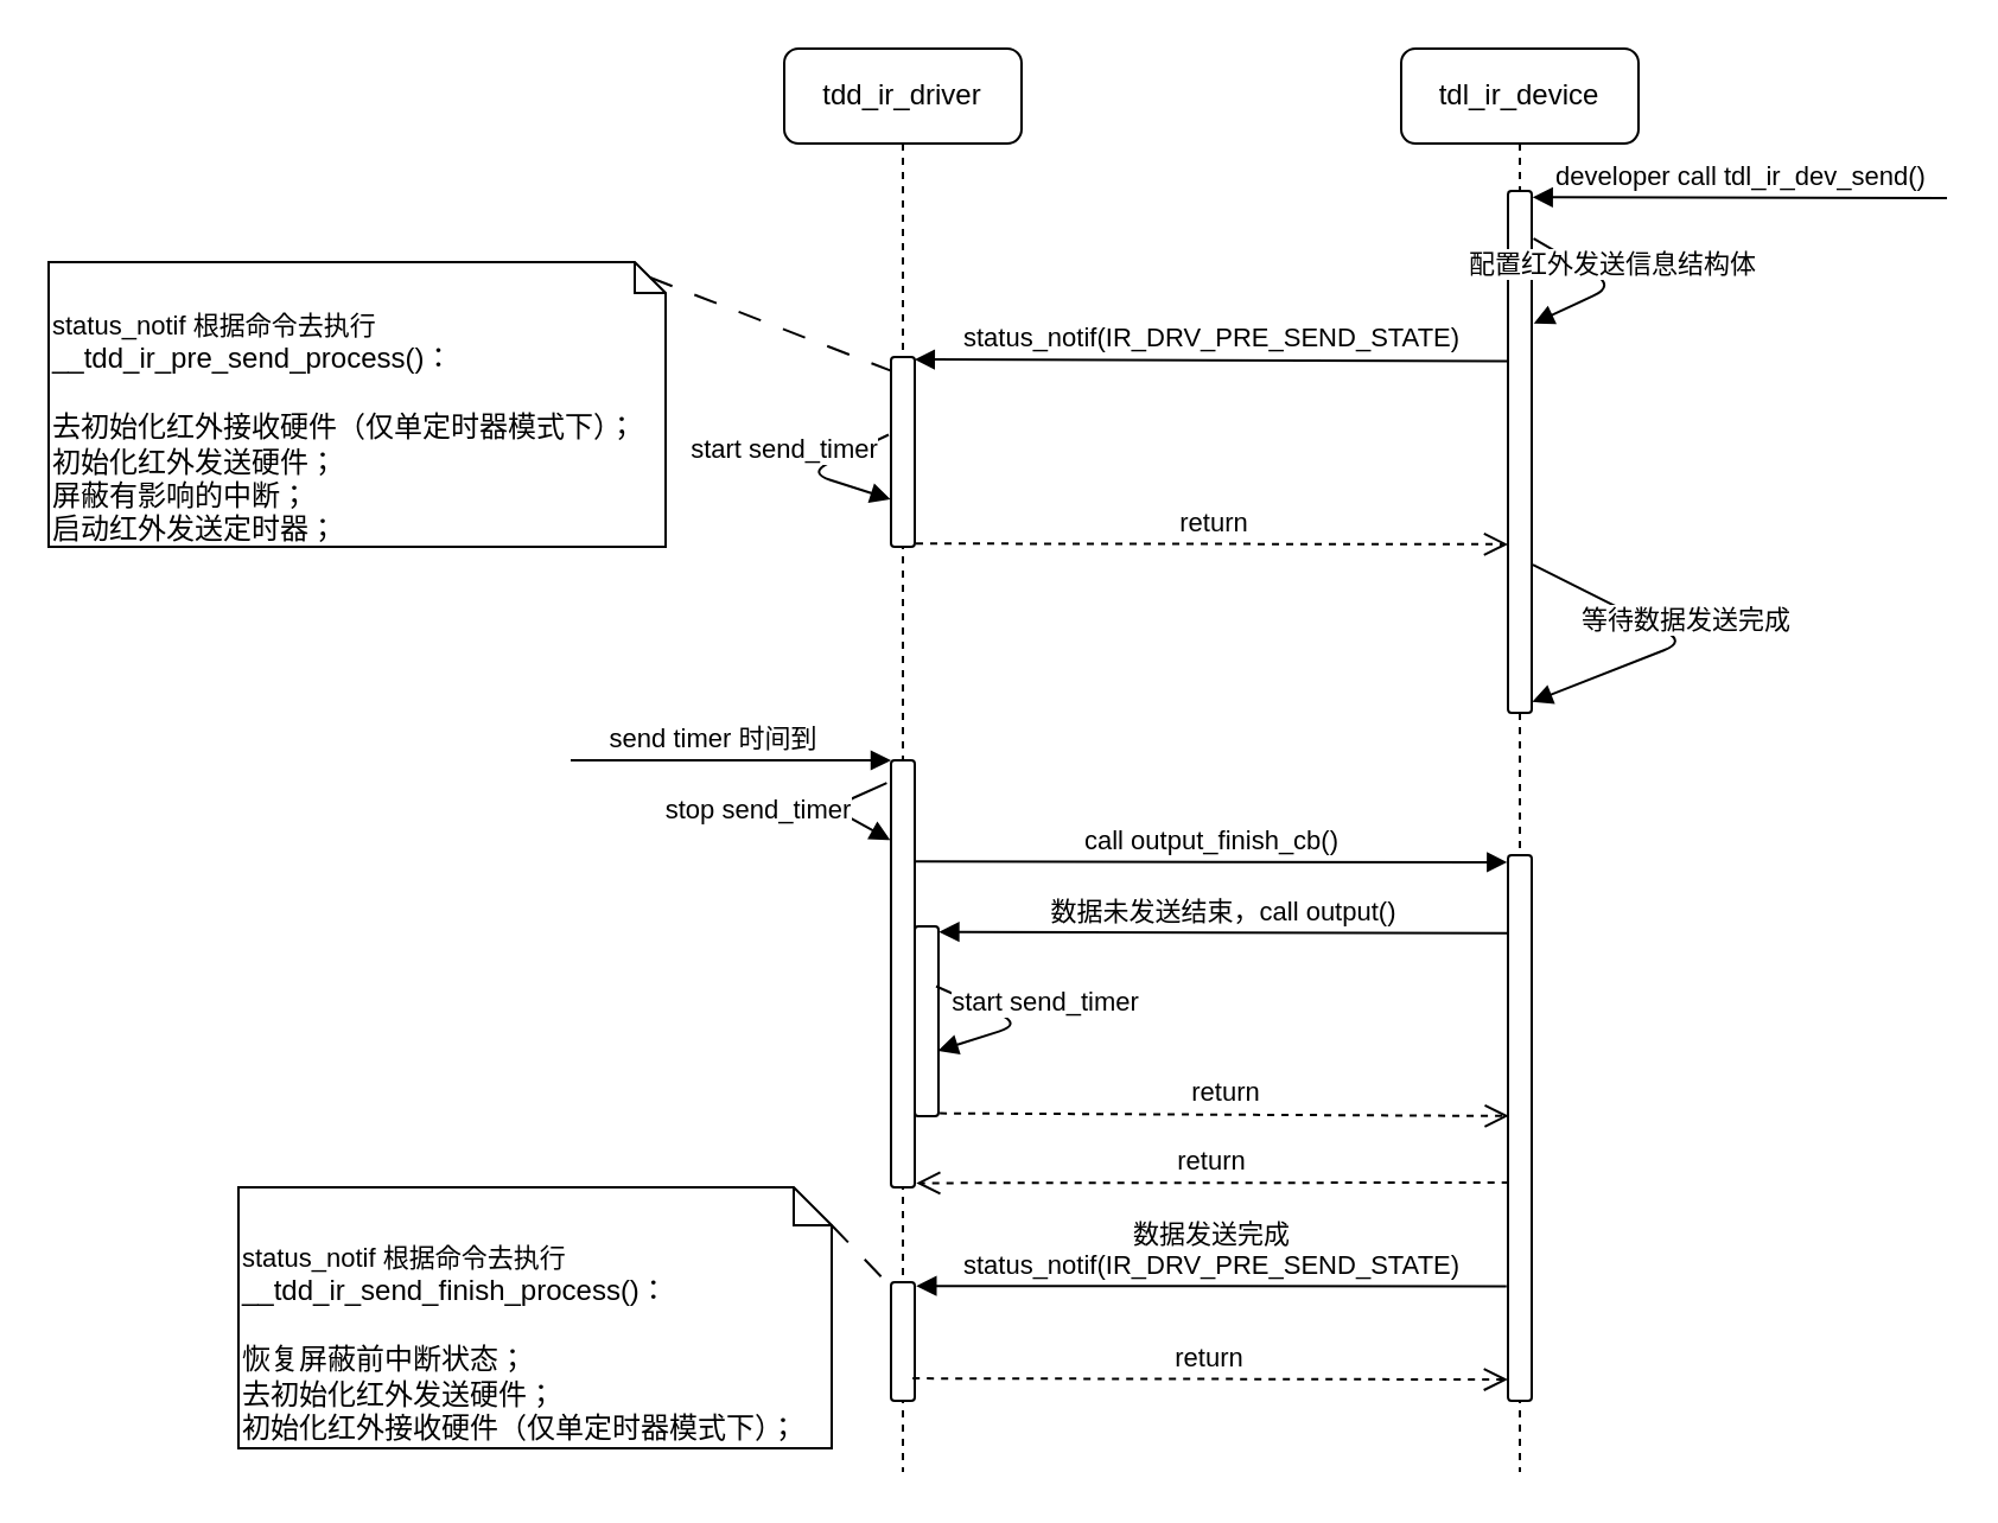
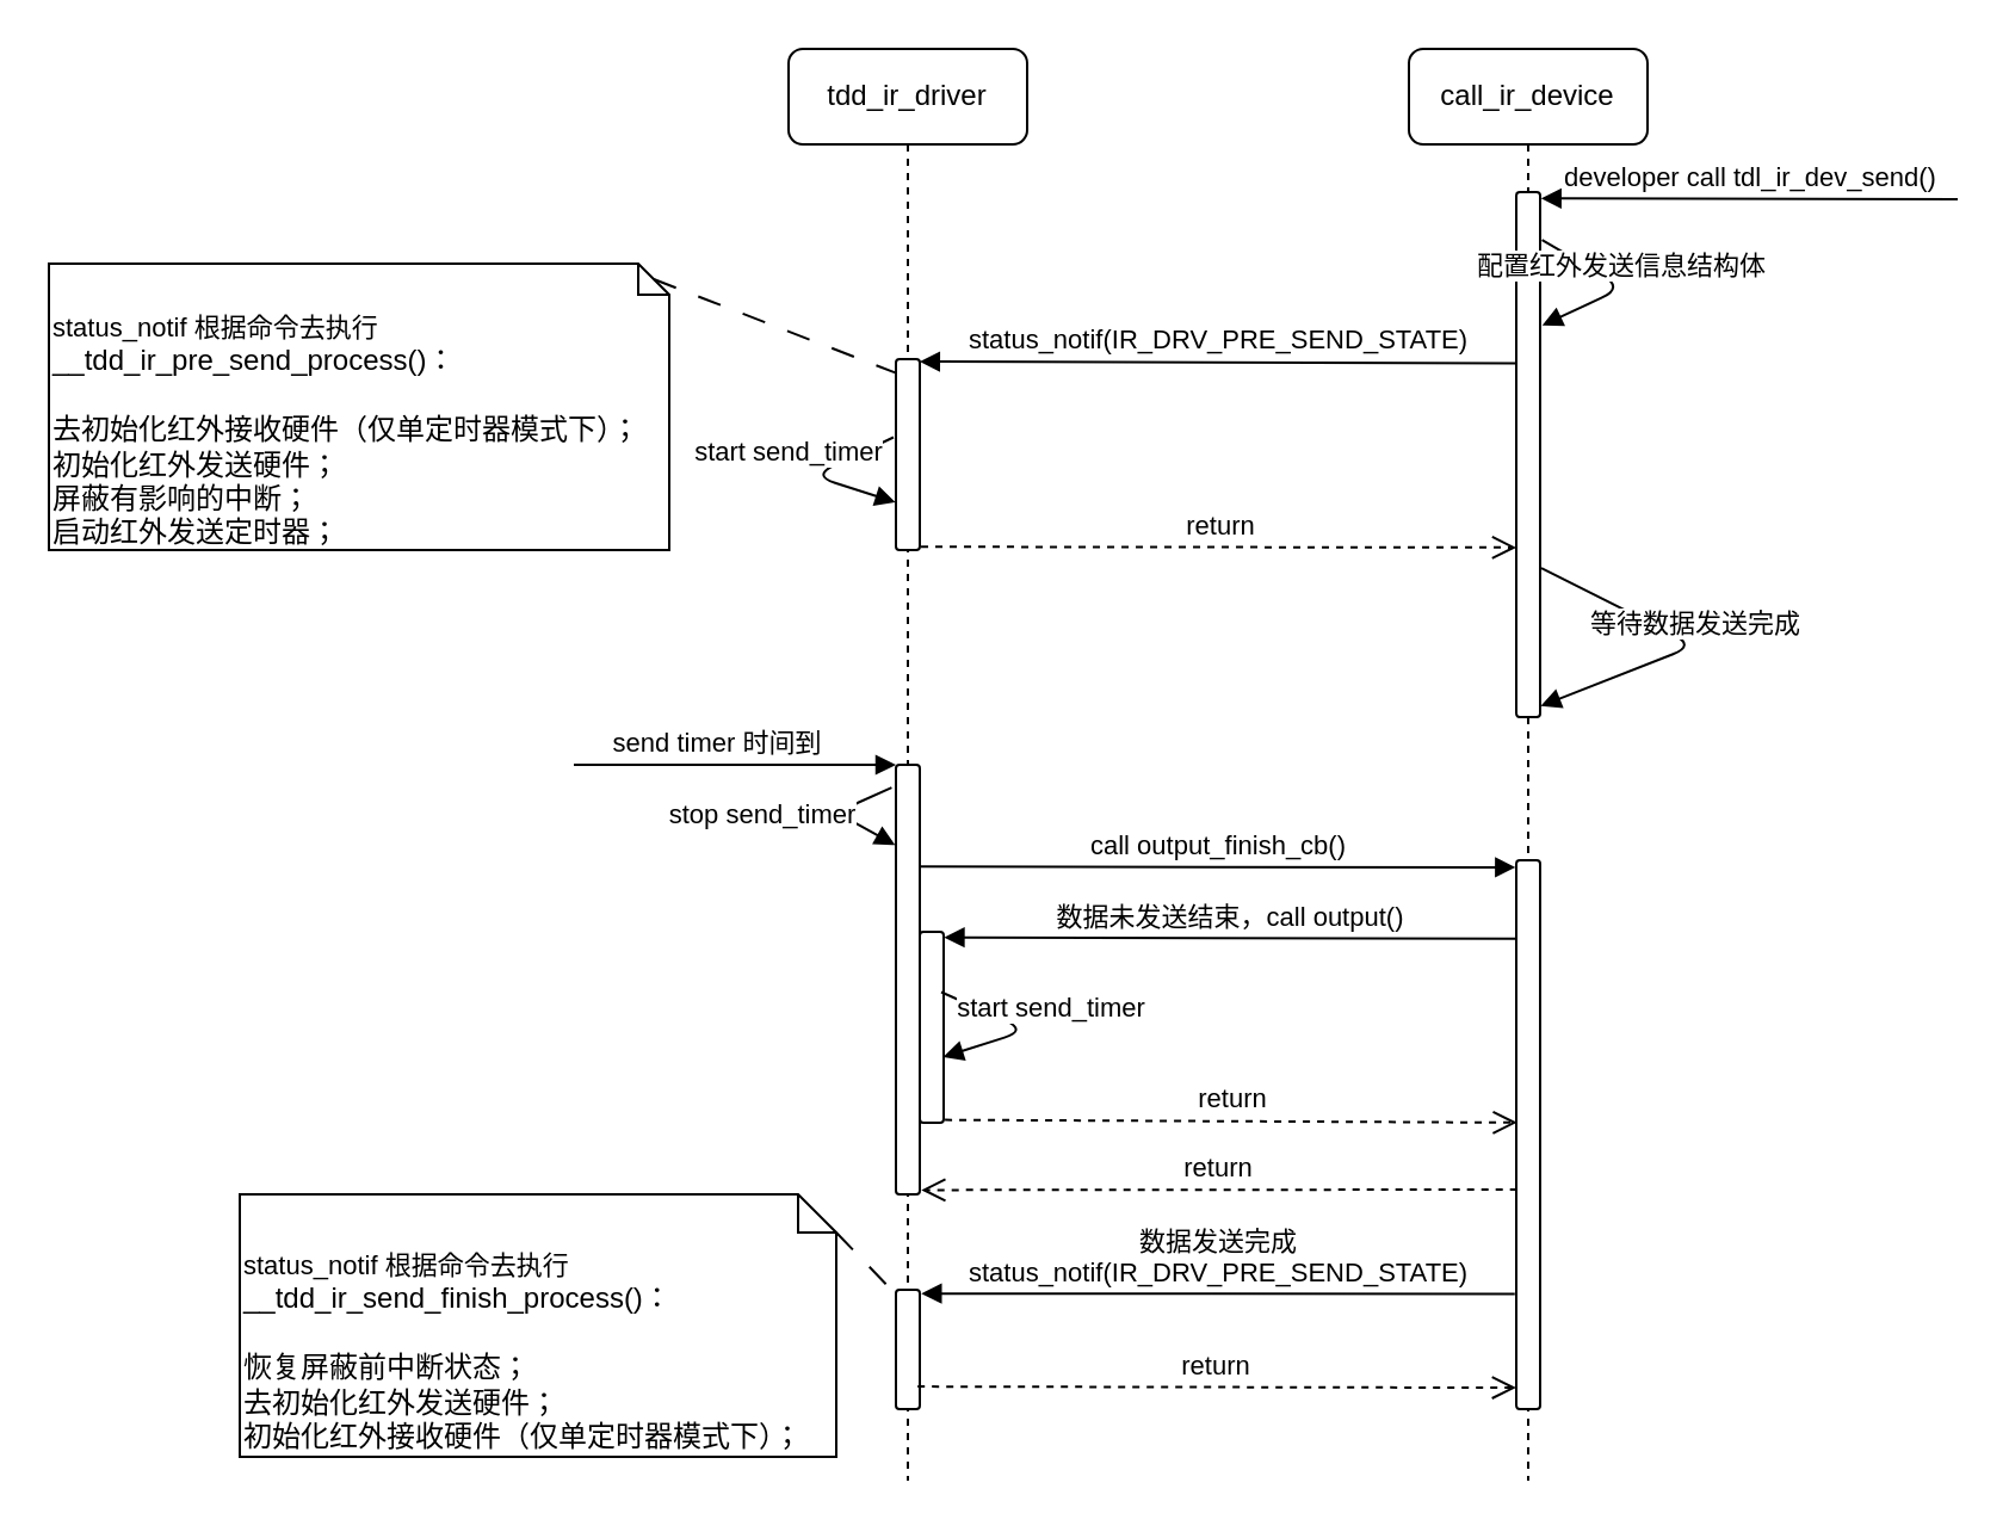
  <mxCell id="0" />
  <mxCell id="1" parent="0" />
  <mxCell id="2" value="tdd_ir_driver" style="shape=umlLifeline;perimeter=lifelinePerimeter;whiteSpace=wrap;html=1;container=1;collapsible=0;recursiveResize=0;outlineConnect=0;rounded=1;" vertex="1" parent="1"><mxGeometry x="330" y="20" width="100" height="600" as="geometry" /></mxCell>
  <mxCell id="3" value="" style="html=1;points=[];perimeter=orthogonalPerimeter;rounded=1;" vertex="1" parent="2"><mxGeometry x="45" y="130" width="10" height="80" as="geometry" /></mxCell>
  <mxCell id="4" value="" style="html=1;points=[];perimeter=orthogonalPerimeter;rounded=1;align=left;" vertex="1" parent="2"><mxGeometry x="45" y="300" width="10" height="180" as="geometry" /></mxCell>
  <mxCell id="5" value="stop send_timer" style="html=1;verticalAlign=bottom;endArrow=block;entryX=-0.033;entryY=0.187;entryDx=0;entryDy=0;entryPerimeter=0;exitX=-0.18;exitY=0.053;exitDx=0;exitDy=0;exitPerimeter=0;" edge="1" parent="2" source="4" target="4"><mxGeometry x="-0.051" y="-32" width="80" relative="1" as="geometry"><mxPoint x="80" y="390.12" as="sourcePoint" /><mxPoint x="289.82" y="389.8" as="targetPoint" /><Array as="points"><mxPoint x="20" y="320" /></Array><mxPoint x="-15" y="-18" as="offset" /></mxGeometry></mxCell>
  <mxCell id="6" value="" style="html=1;points=[];perimeter=orthogonalPerimeter;rounded=1;align=left;" vertex="1" parent="2"><mxGeometry x="55" y="370" width="10" height="80" as="geometry" /></mxCell>
- <mxCell id="7" value="tdl_ir_device" style="shape=umlLifeline;perimeter=lifelinePerimeter;whiteSpace=wrap;html=1;container=1;collapsible=0;recursiveResize=0;outlineConnect=0;rounded=1;" vertex="1" parent="1"><mxGeometry x="590" y="20" width="100" height="600" as="geometry" /></mxCell>
+ <mxCell id="7" value="call_ir_device" style="shape=umlLifeline;perimeter=lifelinePerimeter;whiteSpace=wrap;html=1;container=1;collapsible=0;recursiveResize=0;outlineConnect=0;rounded=1;" vertex="1" parent="1"><mxGeometry x="590" y="20" width="100" height="600" as="geometry" /></mxCell>
  <mxCell id="8" value="" style="html=1;points=[];perimeter=orthogonalPerimeter;rounded=1;" vertex="1" parent="7"><mxGeometry x="45" y="60" width="10" height="220" as="geometry" /></mxCell>
  <mxCell id="9" value="配置红外发送信息结构体" style="html=1;verticalAlign=bottom;endArrow=block;exitX=1.08;exitY=0.091;exitDx=0;exitDy=0;exitPerimeter=0;entryX=1.086;entryY=0.254;entryDx=0;entryDy=0;entryPerimeter=0;" edge="1" parent="7" source="8" target="8"><mxGeometry width="80" relative="1" as="geometry"><mxPoint x="314.65" y="150.36" as="sourcePoint" /><mxPoint x="140.0" y="150" as="targetPoint" /><Array as="points"><mxPoint x="90" y="100" /></Array></mxGeometry></mxCell>
  <mxCell id="10" value="等待数据发送完成" style="html=1;verticalAlign=bottom;endArrow=block;entryX=1.022;entryY=0.979;entryDx=0;entryDy=0;entryPerimeter=0;exitX=1.05;exitY=0.716;exitDx=0;exitDy=0;exitPerimeter=0;" edge="1" parent="7" source="8" target="8"><mxGeometry x="0.019" width="80" relative="1" as="geometry"><mxPoint x="70" y="220.0" as="sourcePoint" /><mxPoint x="319.82" y="220.68" as="targetPoint" /><Array as="points"><mxPoint x="120" y="250" /></Array><mxPoint as="offset" /></mxGeometry></mxCell>
  <mxCell id="11" value="" style="html=1;points=[];perimeter=orthogonalPerimeter;rounded=1;align=left;" vertex="1" parent="7"><mxGeometry x="45" y="340" width="10" height="230" as="geometry" /></mxCell>
  <mxCell id="12" value="developer call&amp;nbsp;tdl_ir_dev_send()" style="html=1;verticalAlign=bottom;endArrow=block;entryX=1.035;entryY=0.012;entryDx=0;entryDy=0;entryPerimeter=0;" edge="1" parent="1" target="8"><mxGeometry width="80" relative="1" as="geometry"><mxPoint x="820" y="83" as="sourcePoint" /><mxPoint x="960" y="180" as="targetPoint" /></mxGeometry></mxCell>
  <mxCell id="13" value="status_notif(IR_DRV_PRE_SEND_STATE)" style="html=1;verticalAlign=bottom;endArrow=block;entryX=0.99;entryY=0.013;entryDx=0;entryDy=0;entryPerimeter=0;exitX=-0.028;exitY=0.326;exitDx=0;exitDy=0;exitPerimeter=0;" edge="1" parent="1" source="8" target="3"><mxGeometry width="80" relative="1" as="geometry"><mxPoint x="630" y="151" as="sourcePoint" /><mxPoint x="400" y="130" as="targetPoint" /></mxGeometry></mxCell>
  <mxCell id="14" value="return" style="html=1;verticalAlign=bottom;endArrow=open;dashed=1;endSize=8;exitX=1.052;exitY=0.983;exitDx=0;exitDy=0;exitPerimeter=0;entryX=0.001;entryY=0.677;entryDx=0;entryDy=0;entryPerimeter=0;" edge="1" parent="1" source="3" target="8"><mxGeometry relative="1" as="geometry"><mxPoint x="510" y="230" as="sourcePoint" /><mxPoint x="630" y="230" as="targetPoint" /></mxGeometry></mxCell>
  <mxCell id="15" value="&lt;span style=&quot;font-size: 11px ; background-color: rgb(255 , 255 , 255)&quot;&gt;status_notif 根据命令去执行&lt;/span&gt;__tdd_ir_pre_send_process()：&lt;br&gt;&lt;br&gt;&lt;div&gt;去初始化红外接收硬件（仅单定时器模式下）；&lt;/div&gt;&lt;div&gt;初始化红外发送硬件；&lt;/div&gt;&lt;div&gt;屏蔽有影响的中断；&lt;/div&gt;&lt;div&gt;启动红外发送定时器；&lt;/div&gt;" style="shape=note2;boundedLbl=1;whiteSpace=wrap;html=1;size=13;verticalAlign=top;align=left;rounded=1;direction=east;" vertex="1" parent="1"><mxGeometry x="20" y="110" width="260" height="120" as="geometry" /></mxCell>
  <mxCell id="16" value="" style="endArrow=none;startArrow=none;endFill=0;startFill=0;endSize=8;html=1;verticalAlign=bottom;dashed=1;labelBackgroundColor=none;dashPattern=10 10;entryX=0.005;entryY=0.073;entryDx=0;entryDy=0;entryPerimeter=0;exitX=0;exitY=0;exitDx=253.5;exitDy=6.5;exitPerimeter=0;" edge="1" parent="1" source="15" target="3"><mxGeometry width="160" relative="1" as="geometry"><mxPoint x="220" y="300" as="sourcePoint" /><mxPoint x="380" y="300" as="targetPoint" /></mxGeometry></mxCell>
  <mxCell id="17" value="call&amp;nbsp;output_finish_cb()" style="html=1;verticalAlign=bottom;endArrow=block;entryX=-0.033;entryY=0.013;entryDx=0;entryDy=0;entryPerimeter=0;exitX=1.022;exitY=0.237;exitDx=0;exitDy=0;exitPerimeter=0;" edge="1" parent="1" source="4" target="11"><mxGeometry width="80" relative="1" as="geometry"><mxPoint x="390" y="370.32" as="sourcePoint" /><mxPoint x="599.82" y="370" as="targetPoint" /></mxGeometry></mxCell>
  <mxCell id="18" value="return" style="html=1;verticalAlign=bottom;endArrow=open;dashed=1;endSize=8;exitX=0.035;exitY=0.6;exitDx=0;exitDy=0;exitPerimeter=0;entryX=1.064;entryY=0.99;entryDx=0;entryDy=0;entryPerimeter=0;" edge="1" parent="1" source="11" target="4"><mxGeometry relative="1" as="geometry"><mxPoint x="590" y="489.8" as="sourcePoint" /><mxPoint x="394.99" y="489.86" as="targetPoint" /></mxGeometry></mxCell>
  <mxCell id="19" value="start send_timer" style="html=1;verticalAlign=bottom;endArrow=block;entryX=-0.02;entryY=0.26;entryDx=0;entryDy=0;entryPerimeter=0;exitX=-0.1;exitY=0.033;exitDx=0;exitDy=0;exitPerimeter=0;" edge="1" parent="1"><mxGeometry x="0.014" y="-10" width="80" relative="1" as="geometry"><mxPoint x="374" y="182.76" as="sourcePoint" /><mxPoint x="374.8" y="210" as="targetPoint" /><Array as="points"><mxPoint x="340" y="198.8" /></Array><mxPoint x="-7" y="-10" as="offset" /></mxGeometry></mxCell>
  <mxCell id="20" value="数据未发送结束，call&amp;nbsp;output()" style="html=1;verticalAlign=bottom;endArrow=block;entryX=1.022;entryY=0.029;entryDx=0;entryDy=0;entryPerimeter=0;exitX=0.022;exitY=0.143;exitDx=0;exitDy=0;exitPerimeter=0;" edge="1" parent="1" source="11" target="6"><mxGeometry width="80" relative="1" as="geometry"><mxPoint x="620" y="399.8" as="sourcePoint" /><mxPoint x="400" y="399.8" as="targetPoint" /></mxGeometry></mxCell>
  <mxCell id="21" value="start send_timer" style="html=1;verticalAlign=bottom;endArrow=block;entryX=-0.02;entryY=0.26;entryDx=0;entryDy=0;entryPerimeter=0;exitX=-0.1;exitY=0.033;exitDx=0;exitDy=0;exitPerimeter=0;" edge="1" parent="1"><mxGeometry x="0.032" y="10" width="80" relative="1" as="geometry"><mxPoint x="394" y="415.26" as="sourcePoint" /><mxPoint x="394.8" y="442.5" as="targetPoint" /><Array as="points"><mxPoint x="430" y="431.26" /></Array><mxPoint x="7" y="-10" as="offset" /></mxGeometry></mxCell>
  <mxCell id="22" value="return" style="html=1;verticalAlign=bottom;endArrow=open;dashed=1;endSize=8;exitX=1.054;exitY=0.985;exitDx=0;exitDy=0;exitPerimeter=0;entryX=0.035;entryY=0.478;entryDx=0;entryDy=0;entryPerimeter=0;" edge="1" parent="1" source="6" target="11"><mxGeometry relative="1" as="geometry"><mxPoint x="400" y="457.36" as="sourcePoint" /><mxPoint x="595.01" y="457.3" as="targetPoint" /></mxGeometry></mxCell>
  <mxCell id="23" value="" style="html=1;points=[];perimeter=orthogonalPerimeter;rounded=1;align=left;" vertex="1" parent="1"><mxGeometry x="375" y="540" width="10" height="50" as="geometry" /></mxCell>
  <mxCell id="24" value="数据发送完成&lt;br&gt;status_notif(IR_DRV_PRE_SEND_STATE)" style="html=1;verticalAlign=bottom;endArrow=block;entryX=1.064;entryY=0.032;entryDx=0;entryDy=0;entryPerimeter=0;exitX=-0.062;exitY=0.79;exitDx=0;exitDy=0;exitPerimeter=0;" edge="1" parent="1" source="11" target="23"><mxGeometry width="80" relative="1" as="geometry"><mxPoint x="620" y="540" as="sourcePoint" /><mxPoint x="400" y="540" as="targetPoint" /></mxGeometry></mxCell>
  <mxCell id="25" value="send timer 时间到" style="html=1;verticalAlign=bottom;endArrow=block;entryX=0.99;entryY=0.013;entryDx=0;entryDy=0;entryPerimeter=0;" edge="1" parent="1"><mxGeometry x="-0.111" width="80" relative="1" as="geometry"><mxPoint x="240" y="320" as="sourcePoint" /><mxPoint x="375" y="320" as="targetPoint" /><mxPoint as="offset" /></mxGeometry></mxCell>
  <mxCell id="26" value="&lt;span style=&quot;font-size: 11px ; background-color: rgb(255 , 255 , 255)&quot;&gt;status_notif 根据命令去执行&lt;/span&gt;__tdd_ir_send_finish_process()：&lt;br&gt;&lt;br&gt;&lt;div&gt;&lt;div&gt;恢复屏蔽前中断状态；&lt;/div&gt;&lt;div&gt;去初始化红外发送硬件；&lt;br&gt;&lt;/div&gt;&lt;div&gt;初始化红外接收硬件（仅单定时器模式下）；&lt;/div&gt;&lt;div&gt;&lt;br&gt;&lt;/div&gt;&lt;/div&gt;" style="shape=note2;boundedLbl=1;whiteSpace=wrap;html=1;size=16;verticalAlign=top;align=left;rounded=1;direction=east;" vertex="1" parent="1"><mxGeometry x="100" y="500" width="250" height="110" as="geometry" /></mxCell>
  <mxCell id="27" value="" style="endArrow=none;startArrow=none;endFill=0;startFill=0;endSize=8;html=1;verticalAlign=bottom;dashed=1;labelBackgroundColor=none;dashPattern=10 10;entryX=0.022;entryY=0.044;entryDx=0;entryDy=0;entryPerimeter=0;exitX=0;exitY=0;exitDx=250;exitDy=16;exitPerimeter=0;" edge="1" parent="1" source="26" target="23"><mxGeometry width="160" relative="1" as="geometry"><mxPoint x="248" y="520" as="sourcePoint" /><mxPoint x="349.55" y="559.34" as="targetPoint" /></mxGeometry></mxCell>
  <mxCell id="28" value="return" style="html=1;verticalAlign=bottom;endArrow=open;dashed=1;endSize=8;exitX=0.91;exitY=0.811;exitDx=0;exitDy=0;exitPerimeter=0;entryX=-0.005;entryY=0.961;entryDx=0;entryDy=0;entryPerimeter=0;" edge="1" parent="1" source="23" target="11"><mxGeometry relative="1" as="geometry"><mxPoint x="410" y="579.77" as="sourcePoint" /><mxPoint x="605.01" y="579.71" as="targetPoint" /></mxGeometry></mxCell>
